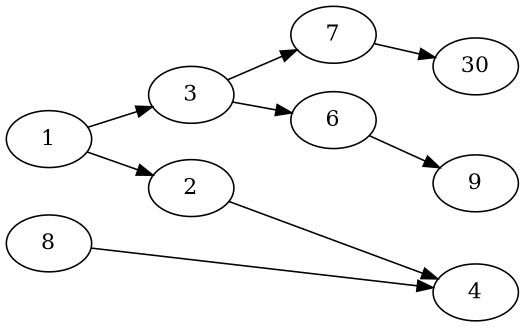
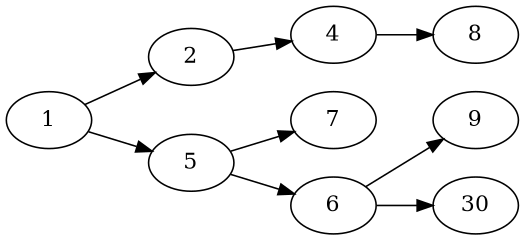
  strict digraph {
    rankdir=LR
    node [weight=0]
    edge [weight=0]
    1
    2
-   3
+   3 [label=5]
    4
    7
    6
    8
    9
    n9 [label=30]
    1 -> 2
    1 -> 3
    2 -> 4
    3 -> 7
    3 -> 6
-   8 -> 4
+   4 -> 8
    6 -> 9
-   7 -> n9
+   6 -> n9
  }
